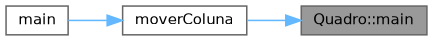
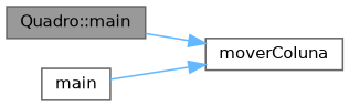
  digraph {
    rankdir=RL
    node [color=grey40 fillcolor=white fontname=Helvetica fontsize=10 shape=box style=filled]
    edge [color=steelblue1 dir=back fontname=Helvetica fontsize=10 labelfontname=Helvetica labelfontsize=10 style=solid]
    n1 [color=gray40 fillcolor=grey60 fontcolor=black height=0.2 label="Quadro::main" width=0.4]
    n2 [height=0.2 label=moverColuna width=0.4]
    n3 [height=0.2 label=main width=0.4]
-   n1 -> n2
+   n2 -> n1
    n2 -> n3
  }
